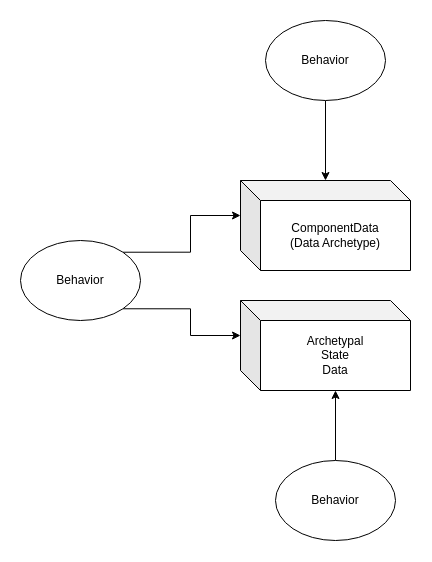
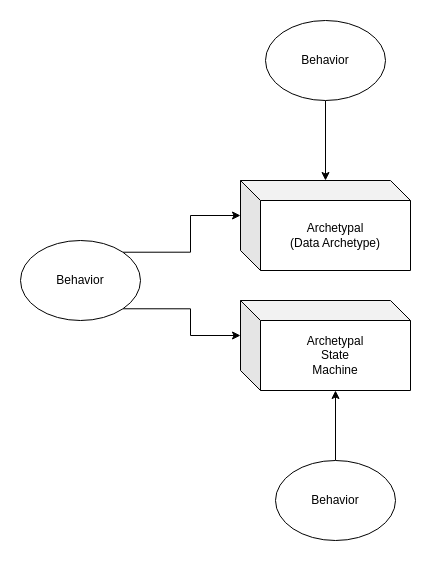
  <mxCell id="0" />
  <mxCell id="1" parent="0" />
- <mxCell id="2" value="ComponentData&lt;br&gt;(Data Archetype)" style="shape=cube;whiteSpace=wrap;html=1;boundedLbl=1;backgroundOutline=1;darkOpacity=0.05;darkOpacity2=0.1;" vertex="1" parent="1"><mxGeometry x="240" y="180" width="170" height="90" as="geometry" /></mxCell>
- <mxCell id="3" value="Archetypal&lt;br&gt;State&lt;br&gt;Data" style="shape=cube;whiteSpace=wrap;html=1;boundedLbl=1;backgroundOutline=1;darkOpacity=0.05;darkOpacity2=0.1;" vertex="1" parent="1"><mxGeometry x="240" y="300" width="170" height="90" as="geometry" /></mxCell>
+ <mxCell id="2" value="Archetypal&lt;br&gt;(Data Archetype)" style="shape=cube;whiteSpace=wrap;html=1;boundedLbl=1;backgroundOutline=1;darkOpacity=0.05;darkOpacity2=0.1;" vertex="1" parent="1"><mxGeometry x="240" y="180" width="170" height="90" as="geometry" /></mxCell>
+ <mxCell id="3" value="Archetypal&lt;br&gt;State&lt;br&gt;Machine" style="shape=cube;whiteSpace=wrap;html=1;boundedLbl=1;backgroundOutline=1;darkOpacity=0.05;darkOpacity2=0.1;" vertex="1" parent="1"><mxGeometry x="240" y="300" width="170" height="90" as="geometry" /></mxCell>
  <mxCell id="4" style="edgeStyle=orthogonalEdgeStyle;rounded=0;orthogonalLoop=1;jettySize=auto;html=1;exitX=1;exitY=0;exitDx=0;exitDy=0;entryX=0;entryY=0;entryDx=0;entryDy=35;entryPerimeter=0;" edge="1" parent="1" source="6" target="2"><mxGeometry relative="1" as="geometry" /></mxCell>
  <mxCell id="5" style="edgeStyle=orthogonalEdgeStyle;rounded=0;orthogonalLoop=1;jettySize=auto;html=1;exitX=1;exitY=1;exitDx=0;exitDy=0;entryX=0;entryY=0;entryDx=0;entryDy=35;entryPerimeter=0;" edge="1" parent="1" source="6" target="3"><mxGeometry relative="1" as="geometry" /></mxCell>
  <mxCell id="6" value="Behavior" style="ellipse;whiteSpace=wrap;html=1;" vertex="1" parent="1"><mxGeometry x="20" y="240" width="120" height="80" as="geometry" /></mxCell>
  <mxCell id="7" style="edgeStyle=orthogonalEdgeStyle;rounded=0;orthogonalLoop=1;jettySize=auto;html=1;exitX=0.5;exitY=1;exitDx=0;exitDy=0;" edge="1" parent="1" source="8" target="2"><mxGeometry relative="1" as="geometry" /></mxCell>
  <mxCell id="8" value="Behavior" style="ellipse;whiteSpace=wrap;html=1;" vertex="1" parent="1"><mxGeometry x="265" y="20" width="120" height="80" as="geometry" /></mxCell>
  <mxCell id="9" style="edgeStyle=orthogonalEdgeStyle;rounded=0;orthogonalLoop=1;jettySize=auto;html=1;exitX=0.5;exitY=0;exitDx=0;exitDy=0;entryX=0;entryY=0;entryDx=95;entryDy=90;entryPerimeter=0;" edge="1" parent="1" source="10" target="3"><mxGeometry relative="1" as="geometry" /></mxCell>
  <mxCell id="10" value="Behavior" style="ellipse;whiteSpace=wrap;html=1;" vertex="1" parent="1"><mxGeometry x="275" y="460" width="120" height="80" as="geometry" /></mxCell>
